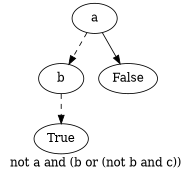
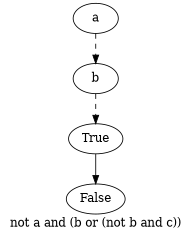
  digraph {
    label="not a and (b or (not b and c))\n\n"
    edge [fontcolor=gray style=dashed]
    n1 [label=a]
    n2 [label=b]
    n3 [label=False]
    n4 [label=True]
    n1 -> n2
-   n1 -> n3 [style=""]
+   n4 -> n3 [style=""]
    n2 -> n4
  }
